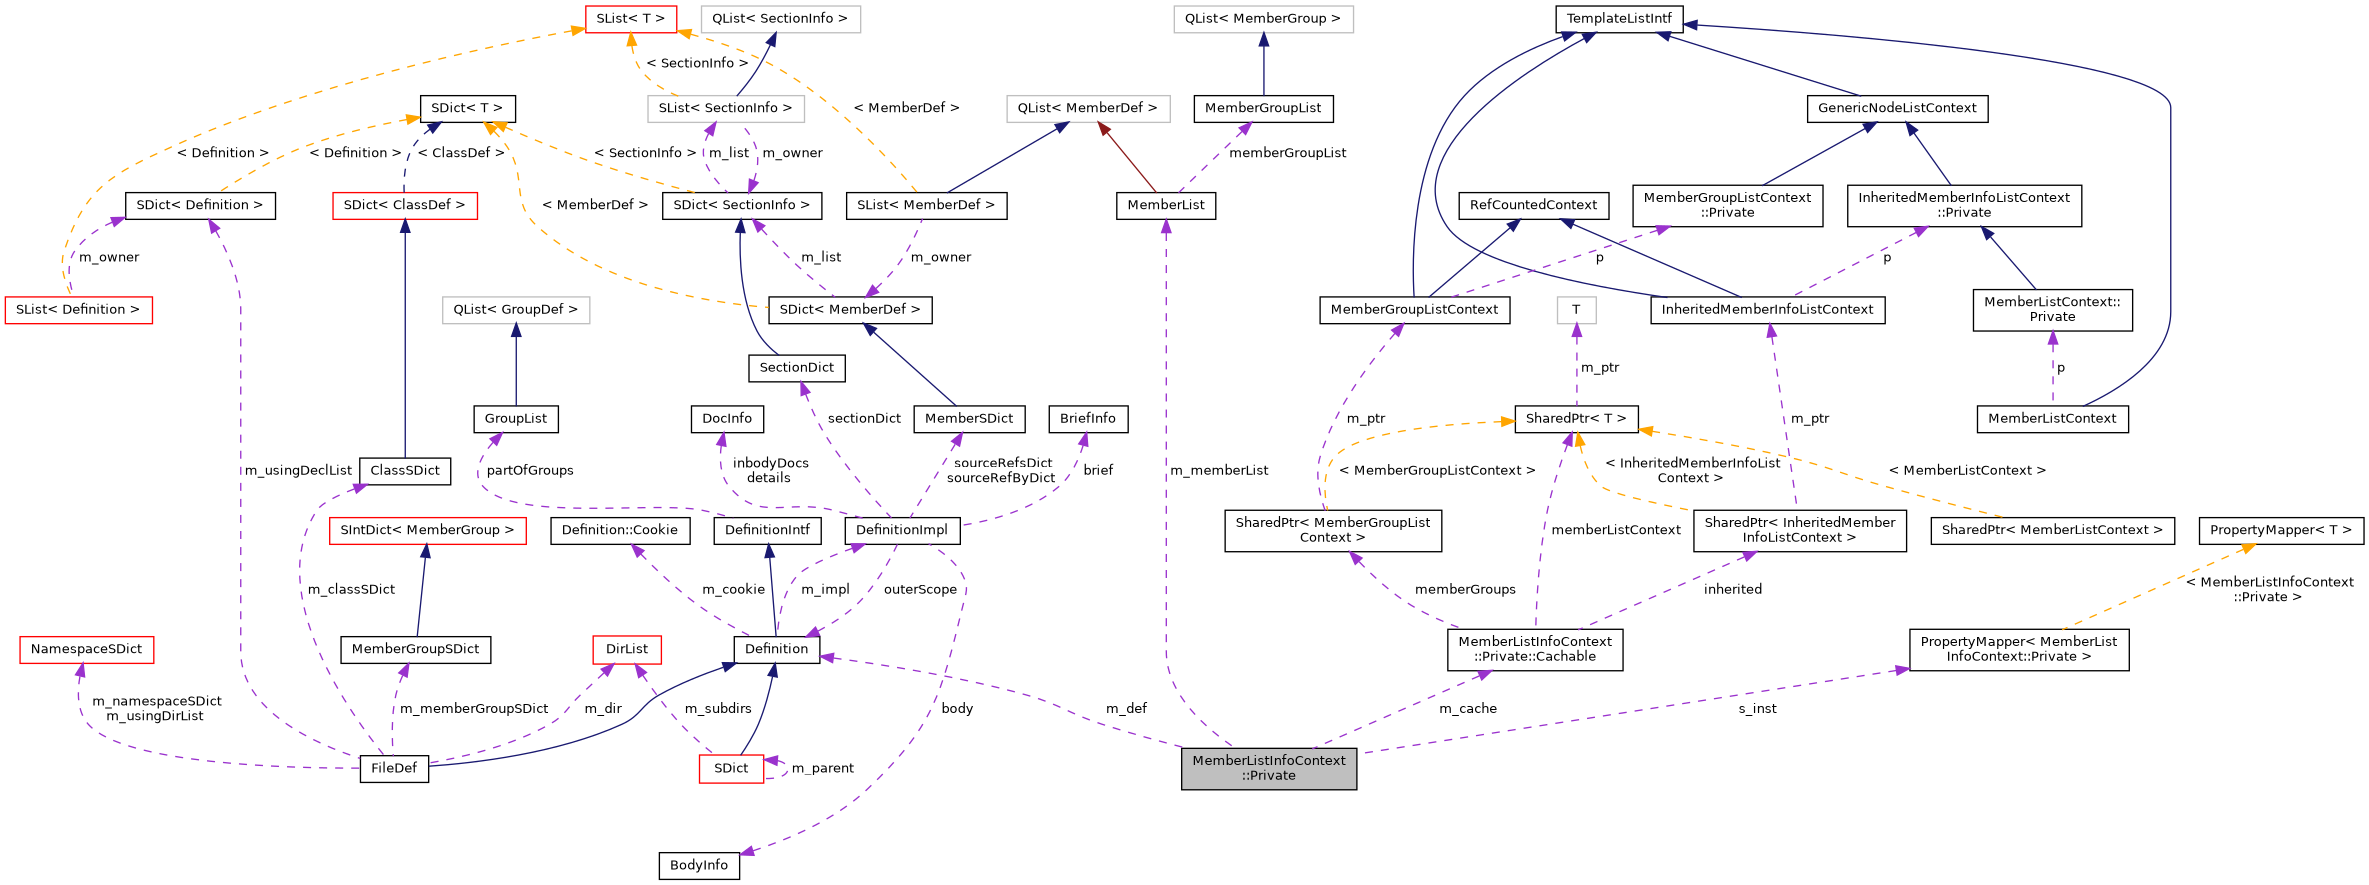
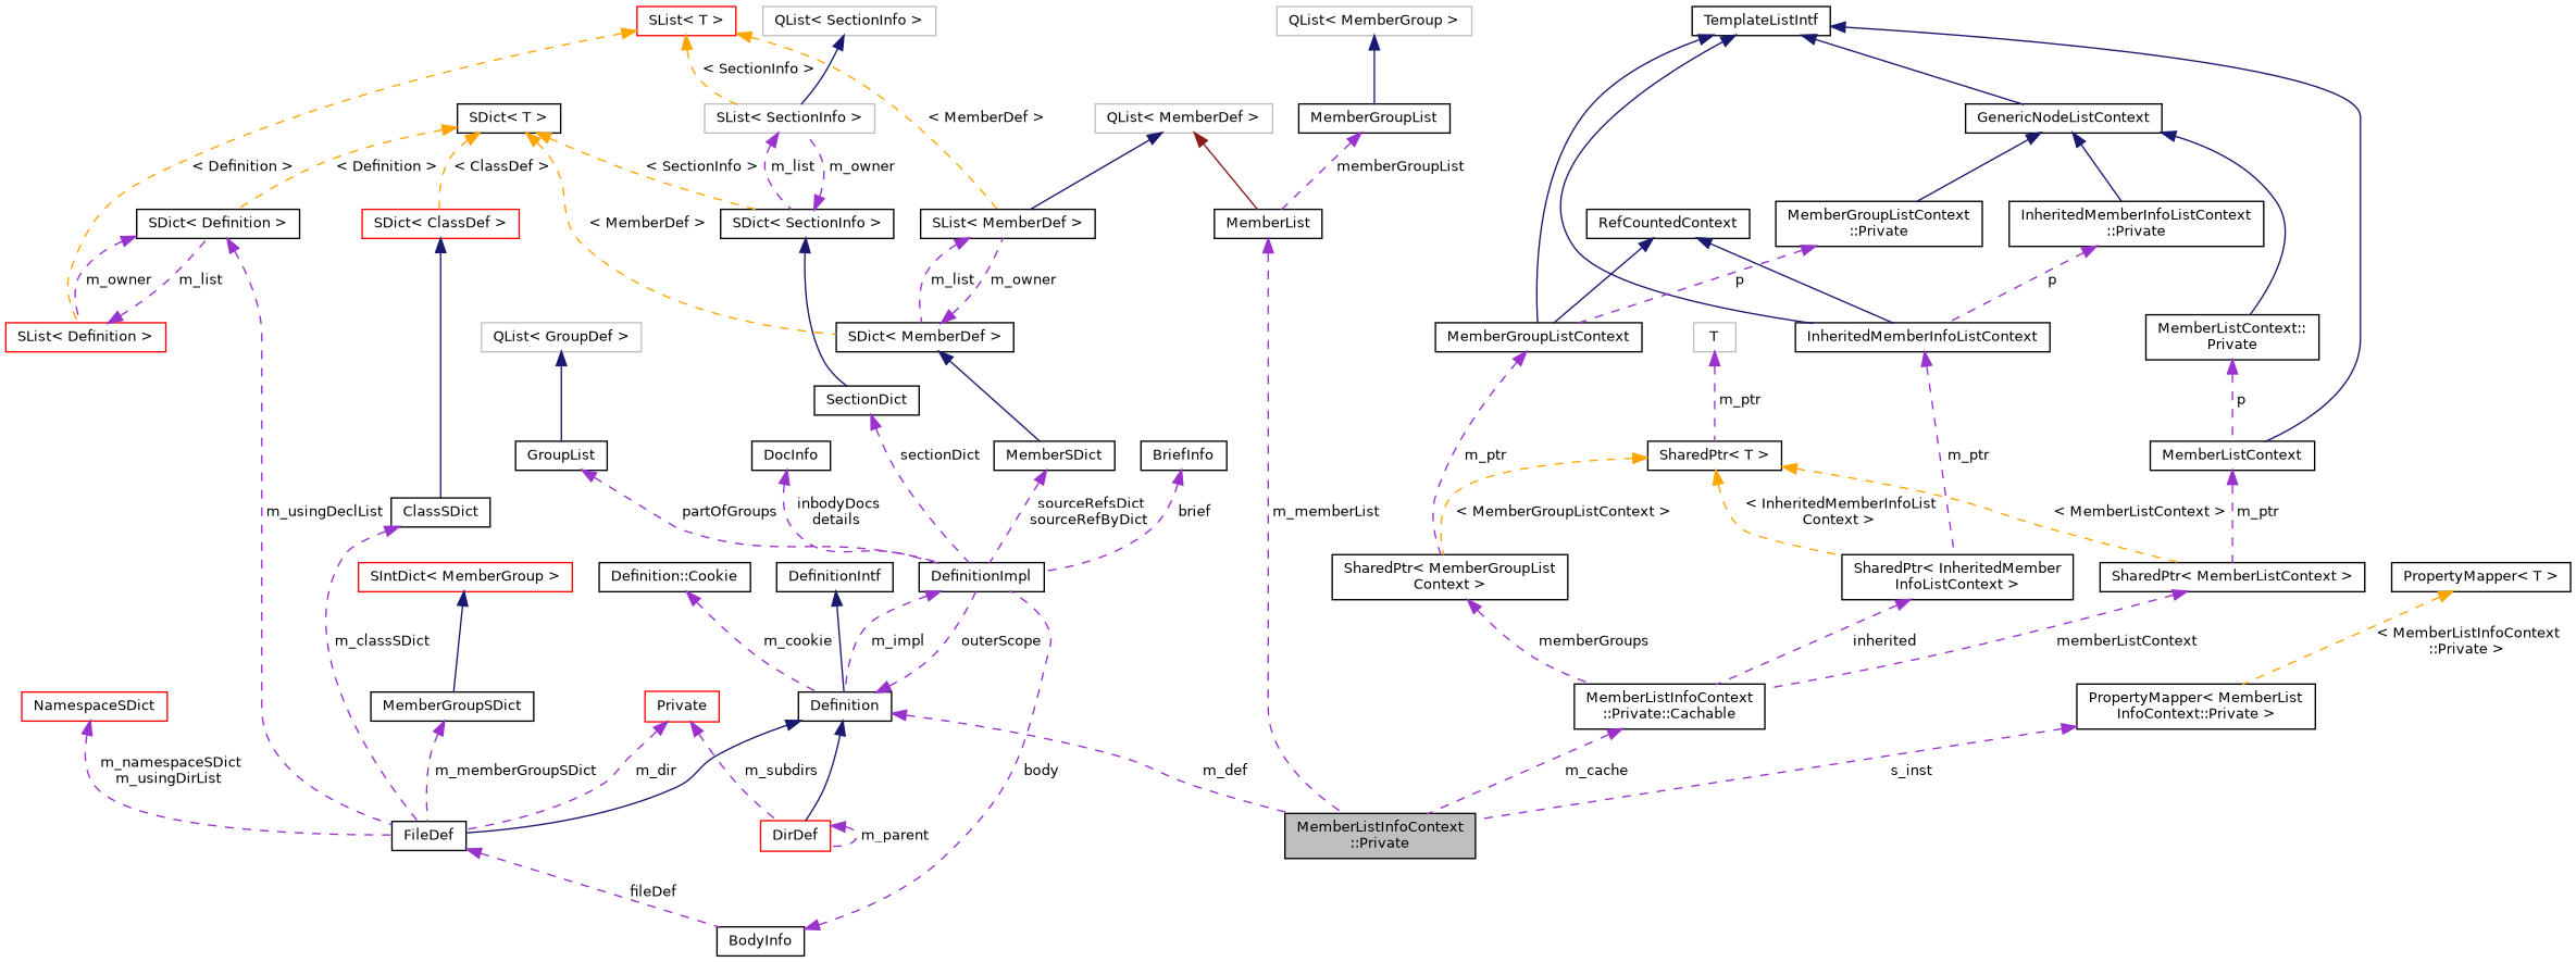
  digraph {
    rankdir=TB
    node [color=black fillcolor=white fontname=Helvetica fontsize=10 shape=record style=filled]
    edge [color=darkorchid3 dir=back fontname=Helvetica fontsize=10 labelfontname=Helvetica labelfontsize=10 style=dashed]
    n1 [fillcolor=grey75 fontcolor=black height=0.2 label="MemberListInfoContext\l::Private" width=0.4]
    n2 [height=0.2 label=MemberList width=0.4]
    n3 [color=grey75 height=0.2 label="QList\< MemberDef \>" width=0.4]
    n4 [height=0.2 label="SList\< MemberDef \>" width=0.4]
    n5 [height=0.2 label="SDict\< MemberDef \>" width=0.4]
    n6 [height=0.2 label=MemberGroupList width=0.4]
    n7 [color=grey75 height=0.2 label="QList\< MemberGroup \>" width=0.4]
    n8 [height=0.2 label="MemberListInfoContext\l::Private::Cachable" width=0.4]
    n9 [height=0.2 label="SharedPtr\< MemberGroupList\lContext \>" width=0.4]
    n10 [height=0.2 label=MemberGroupListContext width=0.4]
    n11 [height=0.2 label=RefCountedContext width=0.4]
    n12 [height=0.2 label=InheritedMemberInfoListContext width=0.4]
    n13 [height=0.2 label="SharedPtr\< InheritedMember\lInfoListContext \>" width=0.4]
    n14 [height=0.2 label=MemberListContext width=0.4]
    n15 [height=0.2 label="SharedPtr\< MemberListContext \>" width=0.4]
    n16 [height=0.2 label=TemplateListIntf width=0.4]
    n17 [height=0.2 label=GenericNodeListContext width=0.4]
    n18 [height=0.2 label="MemberGroupListContext\l::Private" width=0.4]
    n19 [height=0.2 label="InheritedMemberInfoListContext\l::Private" width=0.4]
    n20 [height=0.2 label="MemberListContext::\lPrivate" width=0.4]
    n21 [height=0.2 label="SharedPtr\< T \>" width=0.4]
    n22 [color=grey75 height=0.2 label=T width=0.4]
    n23 [height=0.2 label=Definition width=0.4]
    n24 [height=0.2 label=DefinitionImpl width=0.4]
    n25 [height=0.2 label=FileDef width=0.4]
-   n26 [color=red height=0.2 label=SDict width=0.4]
+   n26 [color=red height=0.2 label=DirDef width=0.4]
    n27 [height=0.2 label=BodyInfo width=0.4]
    n28 [height=0.2 label=DefinitionIntf width=0.4]
    n29 [height=0.2 label="Definition::Cookie" width=0.4]
    n30 [height=0.2 label=SectionDict width=0.4]
    n31 [height=0.2 label="SDict\< SectionInfo \>" width=0.4]
    n32 [color=grey75 height=0.2 label="SList\< SectionInfo \>" width=0.4]
    n33 [color=grey75 height=0.2 label="QList\< SectionInfo \>" width=0.4]
    n34 [color=red height=0.2 label="SList\< T \>" width=0.4]
    n35 [color=red height=0.2 label="SList\< Definition \>" width=0.4]
    n36 [height=0.2 label="SDict\< Definition \>" width=0.4]
    n37 [height=0.2 label="SDict\< T \>" width=0.4]
    n38 [color=red height=0.2 label="SDict\< ClassDef \>" width=0.4]
    n39 [height=0.2 label=ClassSDict width=0.4]
    n40 [height=0.2 label=MemberSDict width=0.4]
    n41 [height=0.2 label=MemberGroupSDict width=0.4]
    n42 [color=red height=0.2 label="SIntDict\< MemberGroup \>" width=0.4]
-   n43 [color=red height=0.2 label=DirList width=0.4]
+   n43 [color=red height=0.2 label=Private width=0.4]
    n44 [color=red height=0.2 label=NamespaceSDict width=0.4]
    n45 [height=0.2 label=GroupList width=0.4]
    n46 [color=grey75 height=0.2 label="QList\< GroupDef \>" width=0.4]
    n47 [height=0.2 label=DocInfo width=0.4]
    n48 [height=0.2 label=BriefInfo width=0.4]
    n49 [height=0.2 label="PropertyMapper\< MemberList\lInfoContext::Private \>" width=0.4]
    n50 [height=0.2 label="PropertyMapper\< T \>" width=0.4]
    n2 -> n1 [label=" m_memberList"]
    n3 -> n2 [color=firebrick4 style=solid]
    n3 -> n4 [color=midnightblue style=solid]
-   n31 -> n5 [label=" m_list"]
+   n4 -> n5 [label=" m_list"]
    n5 -> n4 [label=" m_owner"]
    n5 -> n40 [color=midnightblue style=solid]
    n6 -> n2 [label=" memberGroupList"]
    n7 -> n6 [color=midnightblue style=solid]
    n8 -> n1 [label=" m_cache"]
    n9 -> n8 [label=" memberGroups"]
    n10 -> n9 [label=" m_ptr"]
    n11 -> n10 [color=midnightblue style=solid]
    n11 -> n12 [color=midnightblue style=solid]
    n12 -> n13 [label=" m_ptr"]
    n13 -> n8 [label=" inherited"]
-   n21 -> n8 [label=" memberListContext"]
+   n14 -> n15 [label=" m_ptr"]
+   n15 -> n8 [label=" memberListContext"]
    n16 -> n10 [color=midnightblue style=solid]
    n16 -> n12 [color=midnightblue style=solid]
    n16 -> n14 [color=midnightblue style=solid]
    n16 -> n17 [color=midnightblue style=solid]
    n17 -> n18 [color=midnightblue style=solid]
    n17 -> n19 [color=midnightblue style=solid]
-   n19 -> n20 [color=midnightblue style=solid]
+   n17 -> n20 [color=midnightblue style=solid]
    n18 -> n10 [label=" p"]
    n19 -> n12 [label=" p"]
    n20 -> n14 [label=" p"]
    n21 -> n9 [color=orange label=" \< MemberGroupListContext \>"]
    n21 -> n13 [color=orange label=" \< InheritedMemberInfoList\lContext \>"]
    n21 -> n15 [color=orange label=" \< MemberListContext \>"]
    n22 -> n21 [label=" m_ptr"]
    n23 -> n1 [label=" m_def"]
    n23 -> n24 [label=" outerScope"]
    n23 -> n25 [color=midnightblue style=solid]
    n23 -> n26 [color=midnightblue style=solid]
    n24 -> n23 [label=" m_impl"]
+   n25 -> n27 [label=" fileDef"]
    n26 -> n26 [label=" m_parent"]
    n27 -> n24 [label=" body"]
    n28 -> n23 [color=midnightblue style=solid]
    n29 -> n23 [label=" m_cookie"]
    n30 -> n24 [label=" sectionDict"]
    n31 -> n30 [color=midnightblue style=solid]
    n31 -> n32 [label=" m_owner"]
    n32 -> n31 [label=" m_list"]
    n33 -> n32 [color=midnightblue style=solid]
    n34 -> n4 [color=orange label=" \< MemberDef \>"]
    n34 -> n32 [color=orange label=" \< SectionInfo \>"]
    n34 -> n35 [color=orange label=" \< Definition \>"]
+   n35 -> n36 [label=" m_list"]
    n36 -> n25 [label=" m_usingDeclList"]
    n36 -> n35 [label=" m_owner"]
    n37 -> n5 [color=orange label=" \< MemberDef \>"]
    n37 -> n31 [color=orange label=" \< SectionInfo \>"]
    n37 -> n36 [color=orange label=" \< Definition \>"]
-   n37 -> n38 [color=midnightblue label=" \< ClassDef \>"]
+   n37 -> n38 [color=orange label=" \< ClassDef \>"]
    n38 -> n39 [color=midnightblue style=solid]
    n39 -> n25 [label=" m_classSDict"]
    n40 -> n24 [label=" sourceRefsDict\nsourceRefByDict"]
    n41 -> n25 [label=" m_memberGroupSDict"]
    n42 -> n41 [color=midnightblue style=solid]
    n43 -> n25 [label=" m_dir"]
    n43 -> n26 [label=" m_subdirs"]
    n44 -> n25 [label=" m_namespaceSDict\nm_usingDirList"]
-   n45 -> n28 [label=" partOfGroups"]
+   n45 -> n24 [label=" partOfGroups"]
    n46 -> n45 [color=midnightblue style=solid]
    n47 -> n24 [label=" inbodyDocs\ndetails"]
    n48 -> n24 [label=" brief"]
    n49 -> n1 [label=" s_inst"]
    n50 -> n49 [color=orange label=" \< MemberListInfoContext\l::Private \>"]
  }
